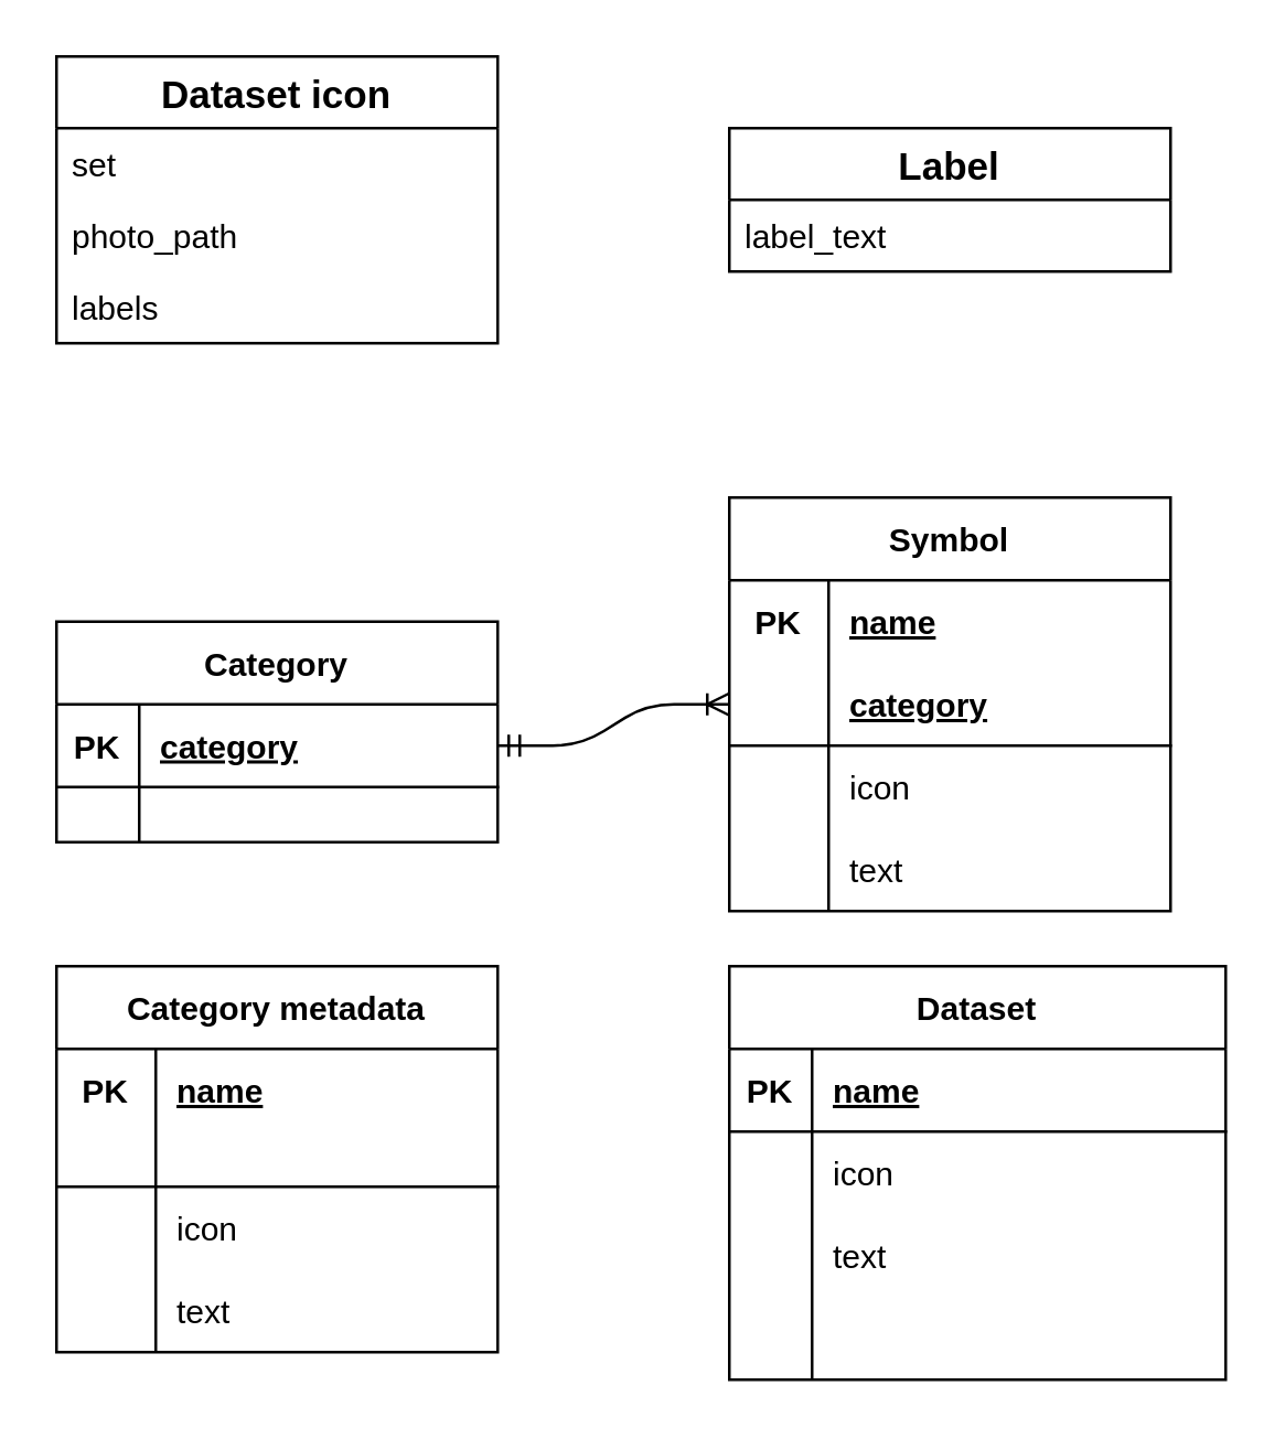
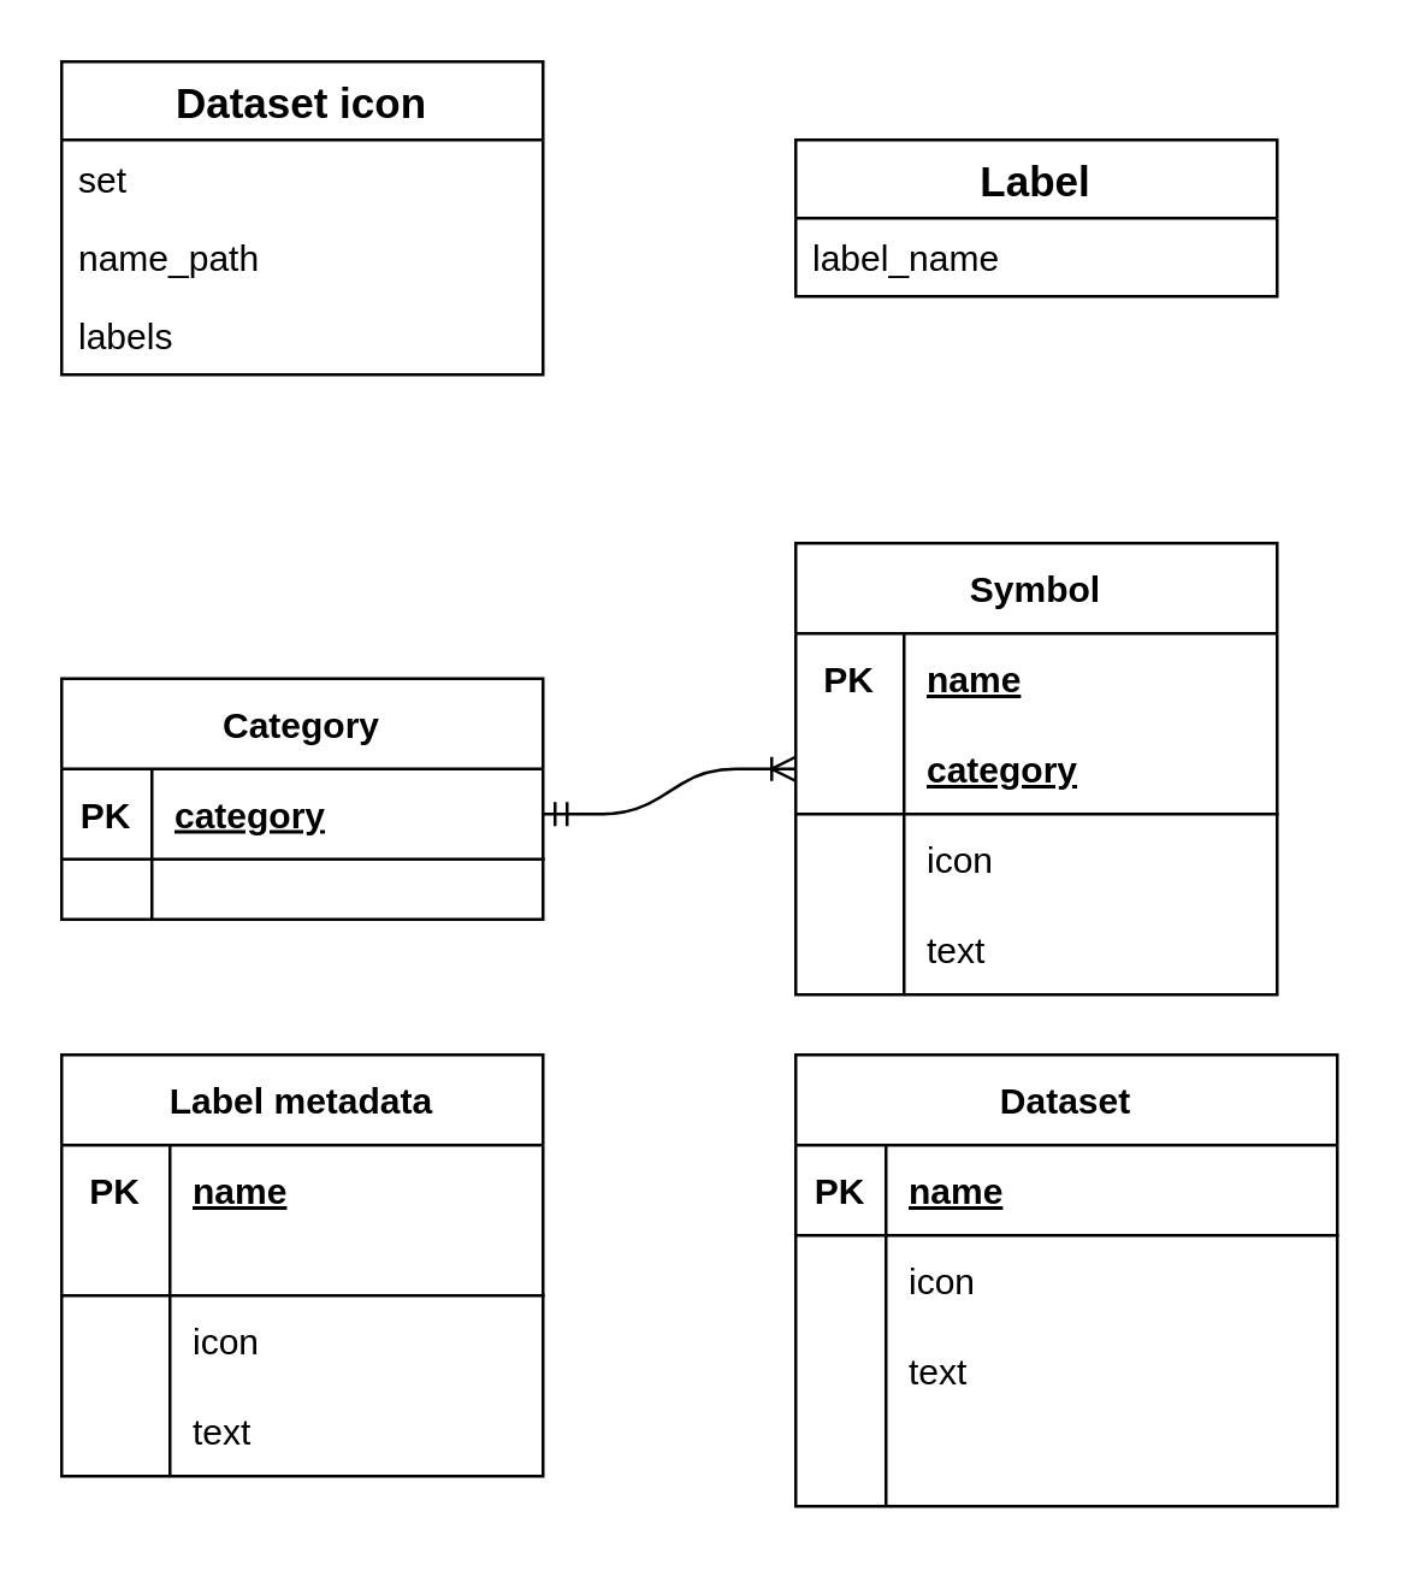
  <mxCell id="0" />
  <mxCell id="1" parent="0" />
  <mxCell id="2" value="Dataset icon" style="swimlane;fontStyle=1;childLayout=stackLayout;horizontal=1;startSize=26;horizontalStack=0;resizeParent=1;resizeParentMax=0;resizeLast=0;collapsible=1;marginBottom=0;align=center;fontSize=14;" parent="1" vertex="1"><mxGeometry x="20" y="20" width="160" height="104" as="geometry" /></mxCell>
  <mxCell id="3" value="set" style="text;strokeColor=none;fillColor=none;spacingLeft=4;spacingRight=4;overflow=hidden;rotatable=0;points=[[0,0.5],[1,0.5]];portConstraint=eastwest;fontSize=12;" parent="2" vertex="1"><mxGeometry y="26" width="160" height="26" as="geometry" /></mxCell>
- <mxCell id="4" value="photo_path" style="text;strokeColor=none;fillColor=none;spacingLeft=4;spacingRight=4;overflow=hidden;rotatable=0;points=[[0,0.5],[1,0.5]];portConstraint=eastwest;fontSize=12;" parent="2" vertex="1"><mxGeometry y="52" width="160" height="26" as="geometry" /></mxCell>
+ <mxCell id="4" value="name_path" style="text;strokeColor=none;fillColor=none;spacingLeft=4;spacingRight=4;overflow=hidden;rotatable=0;points=[[0,0.5],[1,0.5]];portConstraint=eastwest;fontSize=12;" parent="2" vertex="1"><mxGeometry y="52" width="160" height="26" as="geometry" /></mxCell>
  <mxCell id="5" value="labels" style="text;strokeColor=none;fillColor=none;spacingLeft=4;spacingRight=4;overflow=hidden;rotatable=0;points=[[0,0.5],[1,0.5]];portConstraint=eastwest;fontSize=12;" parent="2" vertex="1"><mxGeometry y="78" width="160" height="26" as="geometry" /></mxCell>
  <mxCell id="6" value="Label" style="swimlane;fontStyle=1;childLayout=stackLayout;horizontal=1;startSize=26;horizontalStack=0;resizeParent=1;resizeParentMax=0;resizeLast=0;collapsible=1;marginBottom=0;align=center;fontSize=14;" parent="1" vertex="1"><mxGeometry x="264" y="46" width="160" height="52" as="geometry" /></mxCell>
- <mxCell id="7" value="label_text" style="text;strokeColor=none;fillColor=none;spacingLeft=4;spacingRight=4;overflow=hidden;rotatable=0;points=[[0,0.5],[1,0.5]];portConstraint=eastwest;fontSize=12;" parent="6" vertex="1"><mxGeometry y="26" width="160" height="26" as="geometry" /></mxCell>
+ <mxCell id="7" value="label_name" style="text;strokeColor=none;fillColor=none;spacingLeft=4;spacingRight=4;overflow=hidden;rotatable=0;points=[[0,0.5],[1,0.5]];portConstraint=eastwest;fontSize=12;" parent="6" vertex="1"><mxGeometry y="26" width="160" height="26" as="geometry" /></mxCell>
  <mxCell id="8" value="" style="edgeStyle=entityRelationEdgeStyle;fontSize=12;html=1;endArrow=ERoneToMany;startArrow=ERmandOne;exitX=1;exitY=0.5;exitDx=0;exitDy=0;entryX=0;entryY=0.5;entryDx=0;entryDy=0;" parent="1" source="10" target="20" edge="1"><mxGeometry width="100" height="100" relative="1" as="geometry"><mxPoint x="180" y="111" as="sourcePoint" /><mxPoint x="264" y="85" as="targetPoint" /></mxGeometry></mxCell>
  <mxCell id="9" value="Category" style="shape=table;startSize=30;container=1;collapsible=1;childLayout=tableLayout;fixedRows=1;rowLines=0;fontStyle=1;align=center;resizeLast=1;" parent="1" vertex="1"><mxGeometry x="20" y="225" width="160" height="80" as="geometry" /></mxCell>
  <mxCell id="10" value="" style="shape=partialRectangle;collapsible=0;dropTarget=0;pointerEvents=0;fillColor=none;top=0;left=0;bottom=1;right=0;points=[[0,0.5],[1,0.5]];portConstraint=eastwest;" parent="9" vertex="1"><mxGeometry y="30" width="160" height="30" as="geometry" /></mxCell>
  <mxCell id="11" value="PK" style="shape=partialRectangle;connectable=0;fillColor=none;top=0;left=0;bottom=0;right=0;fontStyle=1;overflow=hidden;" parent="10" vertex="1"><mxGeometry width="30" height="30" as="geometry" /></mxCell>
  <mxCell id="12" value="category" style="shape=partialRectangle;connectable=0;fillColor=none;top=0;left=0;bottom=0;right=0;align=left;spacingLeft=6;fontStyle=5;overflow=hidden;" parent="10" vertex="1"><mxGeometry x="30" width="130" height="30" as="geometry" /></mxCell>
  <mxCell id="13" value="" style="shape=partialRectangle;collapsible=0;dropTarget=0;pointerEvents=0;fillColor=none;top=0;left=0;bottom=0;right=0;points=[[0,0.5],[1,0.5]];portConstraint=eastwest;" parent="9" vertex="1"><mxGeometry y="60" width="160" height="20" as="geometry" /></mxCell>
  <mxCell id="14" value="" style="shape=partialRectangle;connectable=0;fillColor=none;top=0;left=0;bottom=0;right=0;editable=1;overflow=hidden;" parent="13" vertex="1"><mxGeometry width="30" height="20" as="geometry" /></mxCell>
  <mxCell id="15" value="" style="shape=partialRectangle;connectable=0;fillColor=none;top=0;left=0;bottom=0;right=0;align=left;spacingLeft=6;overflow=hidden;" parent="13" vertex="1"><mxGeometry x="30" width="130" height="20" as="geometry" /></mxCell>
  <mxCell id="16" value="Symbol" style="shape=table;startSize=30;container=1;collapsible=1;childLayout=tableLayout;fixedRows=1;rowLines=0;fontStyle=1;align=center;resizeLast=1;" parent="1" vertex="1"><mxGeometry x="264" y="180" width="160" height="150" as="geometry" /></mxCell>
  <mxCell id="17" value="" style="shape=partialRectangle;collapsible=0;dropTarget=0;pointerEvents=0;fillColor=none;top=0;left=0;bottom=0;right=0;points=[[0,0.5],[1,0.5]];portConstraint=eastwest;" parent="16" vertex="1"><mxGeometry y="30" width="160" height="30" as="geometry" /></mxCell>
  <mxCell id="18" value="PK" style="shape=partialRectangle;connectable=0;fillColor=none;top=0;left=0;bottom=0;right=0;fontStyle=1;overflow=hidden;" parent="17" vertex="1"><mxGeometry width="36" height="30" as="geometry" /></mxCell>
  <mxCell id="19" value="name" style="shape=partialRectangle;connectable=0;fillColor=none;top=0;left=0;bottom=0;right=0;align=left;spacingLeft=6;fontStyle=5;overflow=hidden;" parent="17" vertex="1"><mxGeometry x="36" width="124" height="30" as="geometry" /></mxCell>
  <mxCell id="20" value="" style="shape=partialRectangle;collapsible=0;dropTarget=0;pointerEvents=0;fillColor=none;top=0;left=0;bottom=1;right=0;points=[[0,0.5],[1,0.5]];portConstraint=eastwest;" parent="16" vertex="1"><mxGeometry y="60" width="160" height="30" as="geometry" /></mxCell>
  <mxCell id="21" value="category" style="shape=partialRectangle;connectable=0;fillColor=none;top=0;left=0;bottom=0;right=0;align=left;spacingLeft=6;fontStyle=5;overflow=hidden;" parent="20" vertex="1"><mxGeometry x="36" width="124" height="30" as="geometry" /></mxCell>
  <mxCell id="22" value="" style="shape=partialRectangle;collapsible=0;dropTarget=0;pointerEvents=0;fillColor=none;top=0;left=0;bottom=0;right=0;points=[[0,0.5],[1,0.5]];portConstraint=eastwest;" parent="16" vertex="1"><mxGeometry y="90" width="160" height="30" as="geometry" /></mxCell>
  <mxCell id="23" value="" style="shape=partialRectangle;connectable=0;fillColor=none;top=0;left=0;bottom=0;right=0;editable=1;overflow=hidden;" parent="22" vertex="1"><mxGeometry width="36" height="30" as="geometry" /></mxCell>
  <mxCell id="24" value="icon" style="shape=partialRectangle;connectable=0;fillColor=none;top=0;left=0;bottom=0;right=0;align=left;spacingLeft=6;overflow=hidden;" parent="22" vertex="1"><mxGeometry x="36" width="124" height="30" as="geometry" /></mxCell>
  <mxCell id="25" value="" style="shape=partialRectangle;collapsible=0;dropTarget=0;pointerEvents=0;fillColor=none;top=0;left=0;bottom=0;right=0;points=[[0,0.5],[1,0.5]];portConstraint=eastwest;" parent="16" vertex="1"><mxGeometry y="120" width="160" height="30" as="geometry" /></mxCell>
  <mxCell id="26" value="" style="shape=partialRectangle;connectable=0;fillColor=none;top=0;left=0;bottom=0;right=0;editable=1;overflow=hidden;" parent="25" vertex="1"><mxGeometry width="36" height="30" as="geometry" /></mxCell>
  <mxCell id="27" value="text" style="shape=partialRectangle;connectable=0;fillColor=none;top=0;left=0;bottom=0;right=0;align=left;spacingLeft=6;overflow=hidden;" parent="25" vertex="1"><mxGeometry x="36" width="124" height="30" as="geometry" /></mxCell>
  <mxCell id="28" value="Dataset" style="shape=table;startSize=30;container=1;collapsible=1;childLayout=tableLayout;fixedRows=1;rowLines=0;fontStyle=1;align=center;resizeLast=1;" parent="1" vertex="1"><mxGeometry x="264" y="350" width="180" height="150" as="geometry" /></mxCell>
  <mxCell id="29" value="" style="shape=partialRectangle;collapsible=0;dropTarget=0;pointerEvents=0;fillColor=none;top=0;left=0;bottom=1;right=0;points=[[0,0.5],[1,0.5]];portConstraint=eastwest;" parent="28" vertex="1"><mxGeometry y="30" width="180" height="30" as="geometry" /></mxCell>
  <mxCell id="30" value="PK" style="shape=partialRectangle;connectable=0;fillColor=none;top=0;left=0;bottom=0;right=0;fontStyle=1;overflow=hidden;" parent="29" vertex="1"><mxGeometry width="30" height="30" as="geometry" /></mxCell>
  <mxCell id="31" value="name" style="shape=partialRectangle;connectable=0;fillColor=none;top=0;left=0;bottom=0;right=0;align=left;spacingLeft=6;fontStyle=5;overflow=hidden;" parent="29" vertex="1"><mxGeometry x="30" width="150" height="30" as="geometry" /></mxCell>
  <mxCell id="32" value="" style="shape=partialRectangle;collapsible=0;dropTarget=0;pointerEvents=0;fillColor=none;top=0;left=0;bottom=0;right=0;points=[[0,0.5],[1,0.5]];portConstraint=eastwest;" parent="28" vertex="1"><mxGeometry y="60" width="180" height="30" as="geometry" /></mxCell>
  <mxCell id="33" value="" style="shape=partialRectangle;connectable=0;fillColor=none;top=0;left=0;bottom=0;right=0;editable=1;overflow=hidden;" parent="32" vertex="1"><mxGeometry width="30" height="30" as="geometry" /></mxCell>
  <mxCell id="34" value="icon" style="shape=partialRectangle;connectable=0;fillColor=none;top=0;left=0;bottom=0;right=0;align=left;spacingLeft=6;overflow=hidden;" parent="32" vertex="1"><mxGeometry x="30" width="150" height="30" as="geometry" /></mxCell>
  <mxCell id="35" value="" style="shape=partialRectangle;collapsible=0;dropTarget=0;pointerEvents=0;fillColor=none;top=0;left=0;bottom=0;right=0;points=[[0,0.5],[1,0.5]];portConstraint=eastwest;" parent="28" vertex="1"><mxGeometry y="90" width="180" height="30" as="geometry" /></mxCell>
  <mxCell id="36" value="" style="shape=partialRectangle;connectable=0;fillColor=none;top=0;left=0;bottom=0;right=0;editable=1;overflow=hidden;" parent="35" vertex="1"><mxGeometry width="30" height="30" as="geometry" /></mxCell>
  <mxCell id="37" value="text" style="shape=partialRectangle;connectable=0;fillColor=none;top=0;left=0;bottom=0;right=0;align=left;spacingLeft=6;overflow=hidden;" parent="35" vertex="1"><mxGeometry x="30" width="150" height="30" as="geometry" /></mxCell>
  <mxCell id="38" value="" style="shape=partialRectangle;collapsible=0;dropTarget=0;pointerEvents=0;fillColor=none;top=0;left=0;bottom=0;right=0;points=[[0,0.5],[1,0.5]];portConstraint=eastwest;" parent="28" vertex="1"><mxGeometry y="120" width="180" height="30" as="geometry" /></mxCell>
  <mxCell id="39" value="" style="shape=partialRectangle;connectable=0;fillColor=none;top=0;left=0;bottom=0;right=0;editable=1;overflow=hidden;" parent="38" vertex="1"><mxGeometry width="30" height="30" as="geometry" /></mxCell>
  <mxCell id="40" value="" style="shape=partialRectangle;connectable=0;fillColor=none;top=0;left=0;bottom=0;right=0;align=left;spacingLeft=6;overflow=hidden;" parent="38" vertex="1"><mxGeometry x="30" width="150" height="30" as="geometry" /></mxCell>
- <mxCell id="41" value="Category metadata" style="shape=table;startSize=30;container=1;collapsible=1;childLayout=tableLayout;fixedRows=1;rowLines=0;fontStyle=1;align=center;resizeLast=1;" parent="1" vertex="1"><mxGeometry x="20" y="350" width="160" height="140" as="geometry" /></mxCell>
+ <mxCell id="41" value="Label metadata" style="shape=table;startSize=30;container=1;collapsible=1;childLayout=tableLayout;fixedRows=1;rowLines=0;fontStyle=1;align=center;resizeLast=1;" parent="1" vertex="1"><mxGeometry x="20" y="350" width="160" height="140" as="geometry" /></mxCell>
  <mxCell id="42" value="" style="shape=partialRectangle;collapsible=0;dropTarget=0;pointerEvents=0;fillColor=none;top=0;left=0;bottom=0;right=0;points=[[0,0.5],[1,0.5]];portConstraint=eastwest;" parent="41" vertex="1"><mxGeometry y="30" width="160" height="30" as="geometry" /></mxCell>
  <mxCell id="43" value="PK" style="shape=partialRectangle;connectable=0;fillColor=none;top=0;left=0;bottom=0;right=0;fontStyle=1;overflow=hidden;" parent="42" vertex="1"><mxGeometry width="36" height="30" as="geometry" /></mxCell>
  <mxCell id="44" value="name" style="shape=partialRectangle;connectable=0;fillColor=none;top=0;left=0;bottom=0;right=0;align=left;spacingLeft=6;fontStyle=5;overflow=hidden;" parent="42" vertex="1"><mxGeometry x="36" width="124" height="30" as="geometry" /></mxCell>
  <mxCell id="45" value="" style="shape=partialRectangle;collapsible=0;dropTarget=0;pointerEvents=0;fillColor=none;top=0;left=0;bottom=1;right=0;points=[[0,0.5],[1,0.5]];portConstraint=eastwest;" parent="41" vertex="1"><mxGeometry y="60" width="160" height="20" as="geometry" /></mxCell>
  <mxCell id="46" value="" style="shape=partialRectangle;connectable=0;fillColor=none;top=0;left=0;bottom=0;right=0;fontStyle=1;overflow=hidden;" parent="45" vertex="1"><mxGeometry width="36" height="20" as="geometry" /></mxCell>
  <mxCell id="47" value="" style="shape=partialRectangle;connectable=0;fillColor=none;top=0;left=0;bottom=0;right=0;align=left;spacingLeft=6;fontStyle=5;overflow=hidden;" parent="45" vertex="1"><mxGeometry x="36" width="124" height="20" as="geometry" /></mxCell>
  <mxCell id="48" value="" style="shape=partialRectangle;collapsible=0;dropTarget=0;pointerEvents=0;fillColor=none;top=0;left=0;bottom=0;right=0;points=[[0,0.5],[1,0.5]];portConstraint=eastwest;" parent="41" vertex="1"><mxGeometry y="80" width="160" height="30" as="geometry" /></mxCell>
  <mxCell id="49" value="" style="shape=partialRectangle;connectable=0;fillColor=none;top=0;left=0;bottom=0;right=0;editable=1;overflow=hidden;" parent="48" vertex="1"><mxGeometry width="36" height="30" as="geometry" /></mxCell>
  <mxCell id="50" value="icon" style="shape=partialRectangle;connectable=0;fillColor=none;top=0;left=0;bottom=0;right=0;align=left;spacingLeft=6;overflow=hidden;" parent="48" vertex="1"><mxGeometry x="36" width="124" height="30" as="geometry" /></mxCell>
  <mxCell id="51" value="" style="shape=partialRectangle;collapsible=0;dropTarget=0;pointerEvents=0;fillColor=none;top=0;left=0;bottom=0;right=0;points=[[0,0.5],[1,0.5]];portConstraint=eastwest;" parent="41" vertex="1"><mxGeometry y="110" width="160" height="30" as="geometry" /></mxCell>
  <mxCell id="52" value="" style="shape=partialRectangle;connectable=0;fillColor=none;top=0;left=0;bottom=0;right=0;editable=1;overflow=hidden;" parent="51" vertex="1"><mxGeometry width="36" height="30" as="geometry" /></mxCell>
  <mxCell id="53" value="text" style="shape=partialRectangle;connectable=0;fillColor=none;top=0;left=0;bottom=0;right=0;align=left;spacingLeft=6;overflow=hidden;" parent="51" vertex="1"><mxGeometry x="36" width="124" height="30" as="geometry" /></mxCell>
